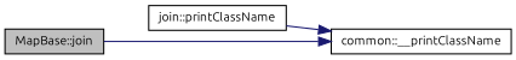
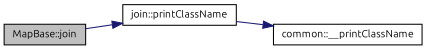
  digraph {
    fontname=Ubuntu
    rankdir=LR
    node [color=black fontname=Ubuntu fontsize=10 shape=record]
    edge [color=midnightblue fontname=Ubuntu fontsize=10 labelfontname=Helvetica labelfontsize=10 style=solid]
    n1 [fillcolor=grey75 fontcolor=black height=0.2 label="MapBase::join" style=filled width=0.4]
    n2 [height=0.2 label="join::printClassName" width=0.4]
    n3 [height=0.2 label="common::__printClassName" width=0.4]
-   n1 -> n3
+   n1 -> n2
    n2 -> n3
  }
